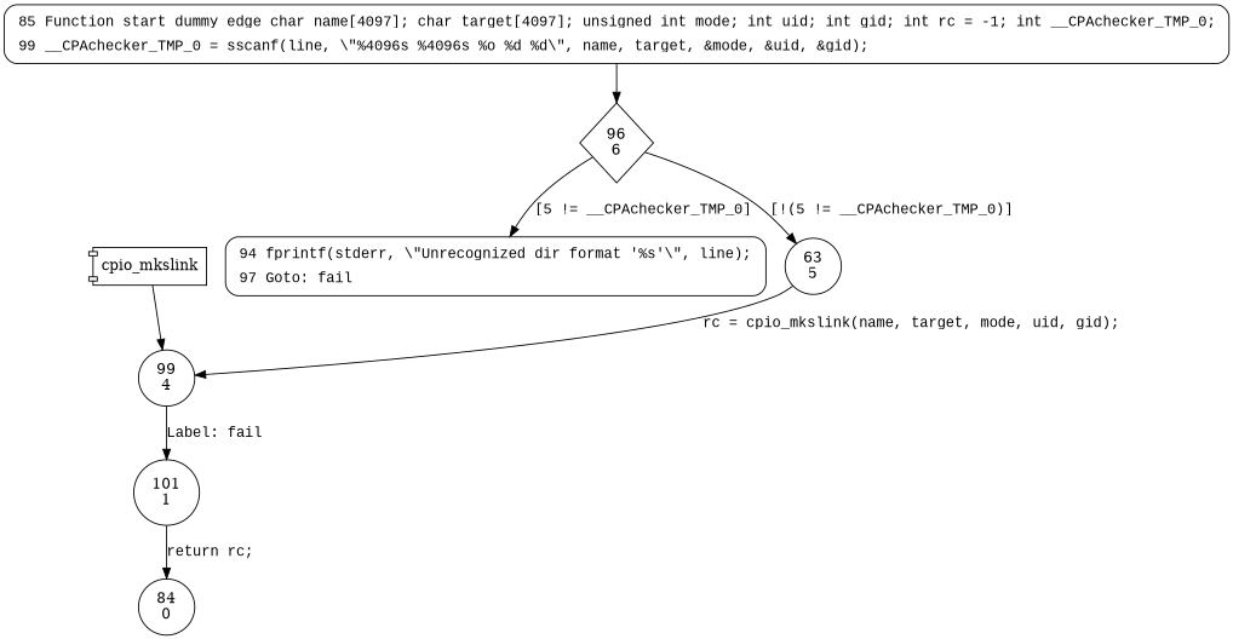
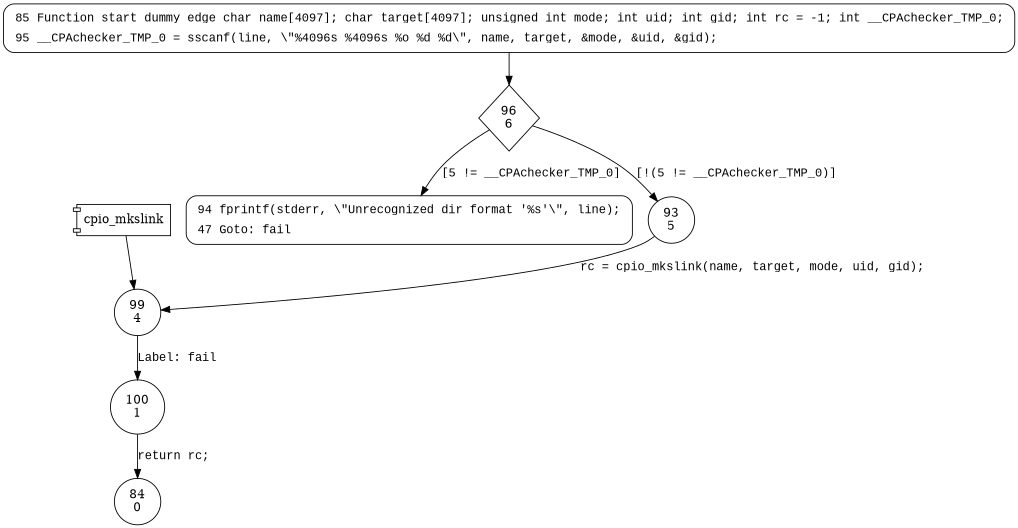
  digraph {
    node [shape=circle]
    edge [fontname="Courier New"]
    n1 [label="96\n6" shape=diamond]
-   n2 [fillcolor=white fontname="Courier New" label=<<table border="0" cellborder="0" cellpadding="3" bgcolor="white"><tr><td align="right">94</td><td align="left">fprintf(stderr, \"Unrecognized dir format '%s'\", line);</td></tr><tr><td align="right">97</td><td align="left">Goto: fail</td></tr></table>> penwidth=1 shape=Mrecord style="filled,bold"]
-   n3 [label="63\n5"]
+   n2 [fillcolor=white fontname="Courier New" label=<<table border="0" cellborder="0" cellpadding="3" bgcolor="white"><tr><td align="right">94</td><td align="left">fprintf(stderr, \"Unrecognized dir format '%s'\", line);</td></tr><tr><td align="right">47</td><td align="left">Goto: fail</td></tr></table>> penwidth=1 shape=Mrecord style="filled,bold"]
+   n3 [label="93\n5"]
    n4 [label="99\n4"]
-   n5 [label="101\n1"]
+   n5 [label="100\n1"]
    n6 [label="84\n0"]
    n7 [label=cpio_mkslink shape=component]
-   n8 [fillcolor=white fontname="Courier New" label=<<table border="0" cellborder="0" cellpadding="3" bgcolor="white"><tr><td align="right">85</td><td align="left">Function start dummy edge char name[4097]; char target[4097]; unsigned int mode; int uid; int gid; int rc = -1; int __CPAchecker_TMP_0;</td></tr><tr><td align="right">99</td><td align="left">__CPAchecker_TMP_0 = sscanf(line, \"%4096s %4096s %o %d %d\", name, target, &amp;mode, &amp;uid, &amp;gid);</td></tr></table>> penwidth=1 shape=Mrecord style="filled,bold"]
+   n8 [fillcolor=white fontname="Courier New" label=<<table border="0" cellborder="0" cellpadding="3" bgcolor="white"><tr><td align="right">85</td><td align="left">Function start dummy edge char name[4097]; char target[4097]; unsigned int mode; int uid; int gid; int rc = -1; int __CPAchecker_TMP_0;</td></tr><tr><td align="right">95</td><td align="left">__CPAchecker_TMP_0 = sscanf(line, \"%4096s %4096s %o %d %d\", name, target, &amp;mode, &amp;uid, &amp;gid);</td></tr></table>> penwidth=1 shape=Mrecord style="filled,bold"]
    n1 -> n2 [label="[5 != __CPAchecker_TMP_0]"]
    n1 -> n3 [label="[!(5 != __CPAchecker_TMP_0)]"]
    n3 -> n4 [label="rc = cpio_mkslink(name, target, mode, uid, gid);"]
    n4 -> n5 [label="Label: fail"]
    n5 -> n6 [label="return rc;"]
    n7 -> n4
    n8 -> n1 [fontname=""]
  }
